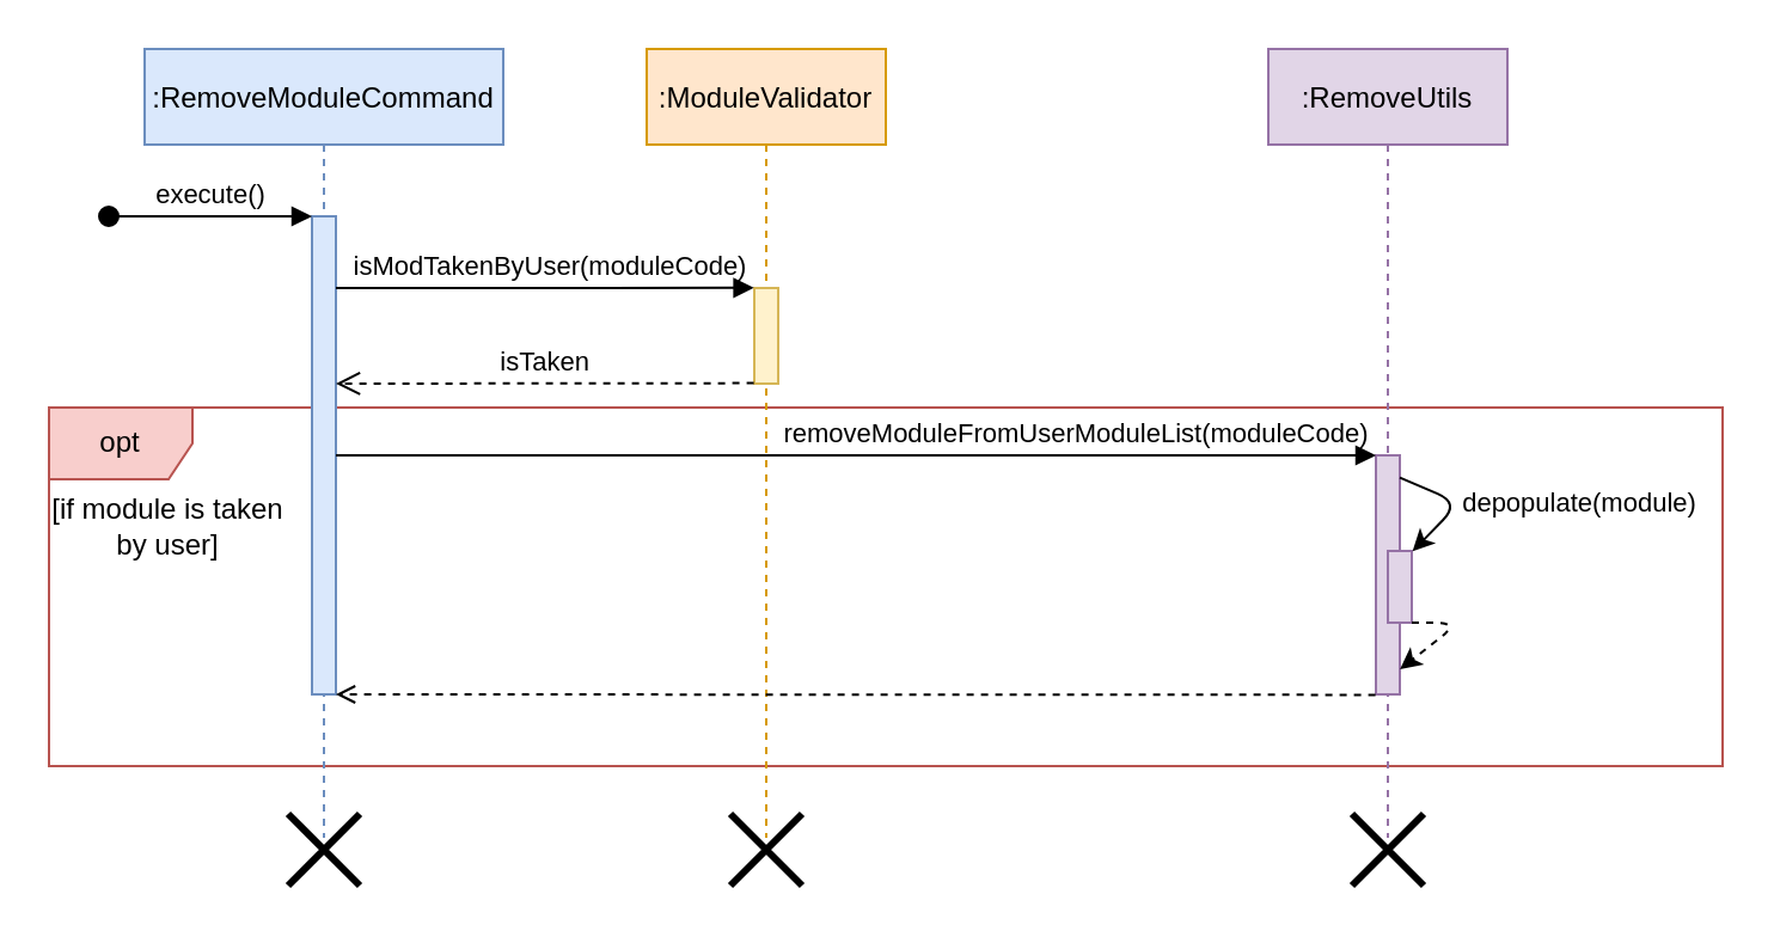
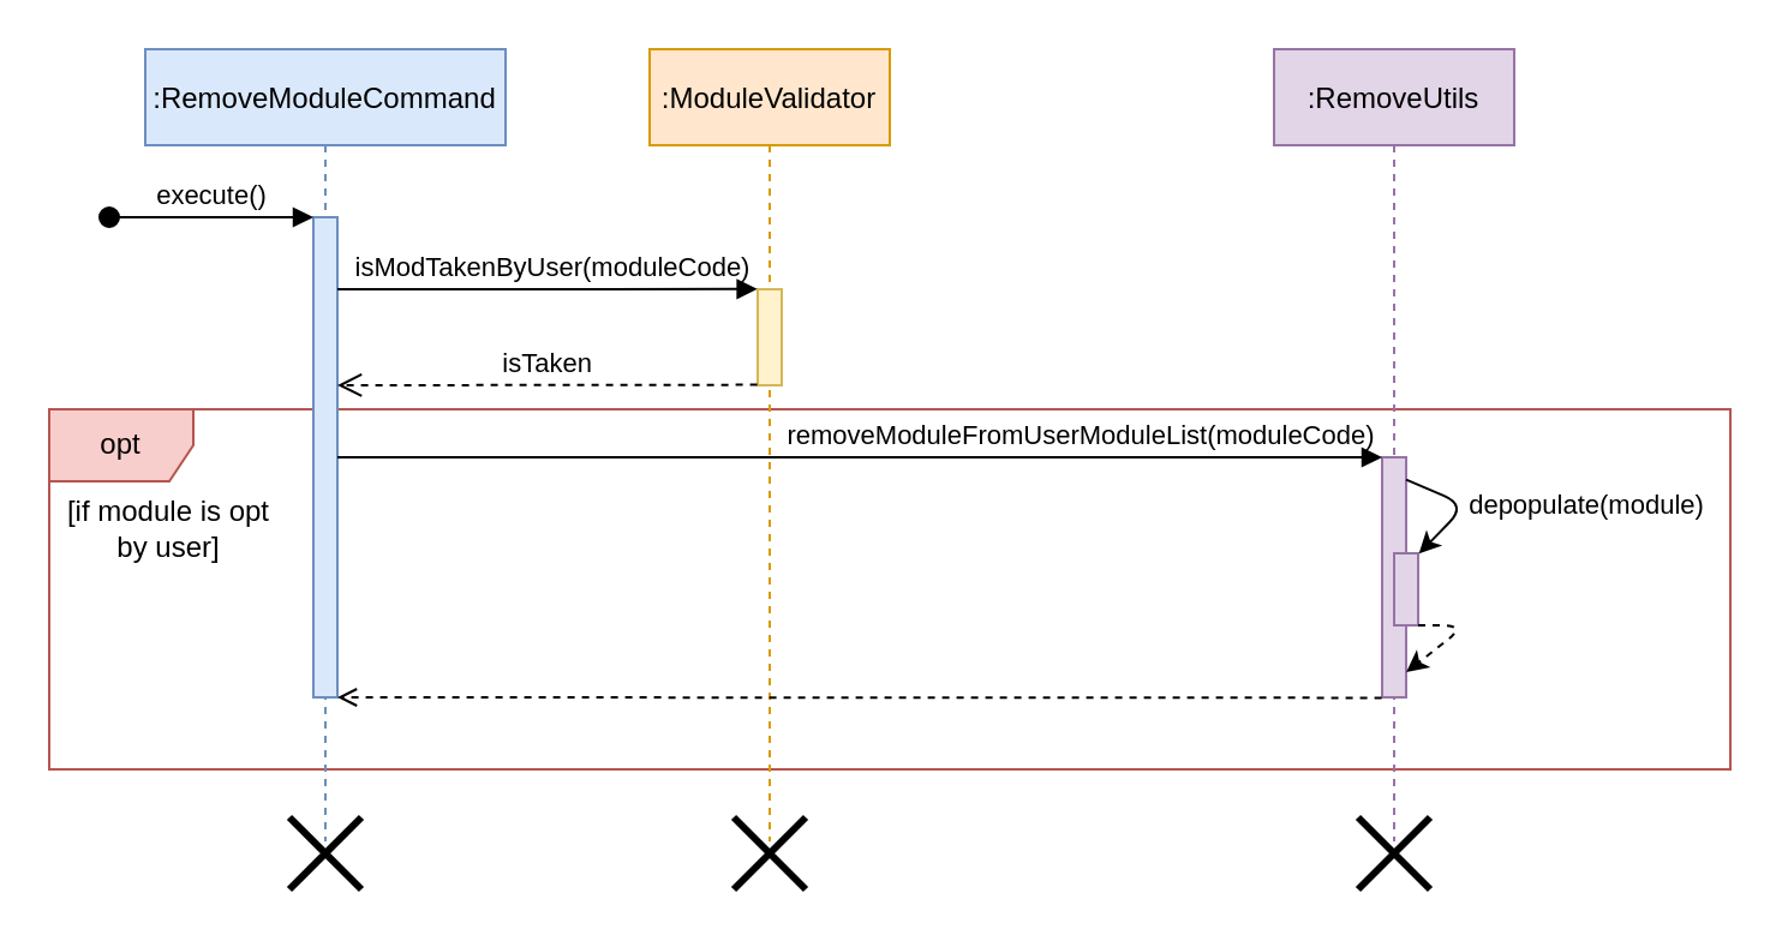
  <mxCell id="0" />
  <mxCell id="1" parent="0" />
  <mxCell id="2" value="opt" style="shape=umlFrame;whiteSpace=wrap;html=1;fillColor=#f8cecc;strokeColor=#b85450;" parent="1" vertex="1"><mxGeometry x="20" y="170" width="700" height="150" as="geometry" /></mxCell>
  <mxCell id="3" value=":RemoveModuleCommand" style="shape=umlLifeline;perimeter=lifelinePerimeter;container=1;collapsible=0;recursiveResize=0;rounded=0;shadow=0;strokeWidth=1;fillColor=#dae8fc;strokeColor=#6c8ebf;" parent="1" vertex="1"><mxGeometry x="60" y="20" width="150" height="330" as="geometry" /></mxCell>
  <mxCell id="4" value="" style="points=[];perimeter=orthogonalPerimeter;rounded=0;shadow=0;strokeWidth=1;fillColor=#dae8fc;strokeColor=#6c8ebf;" parent="3" vertex="1"><mxGeometry x="70" y="70" width="10" height="200" as="geometry" /></mxCell>
  <mxCell id="5" value="execute()" style="verticalAlign=bottom;startArrow=oval;endArrow=block;startSize=8;shadow=0;strokeWidth=1;labelBackgroundColor=none;" parent="3" target="4" edge="1"><mxGeometry relative="1" as="geometry"><mxPoint x="-15" y="70" as="sourcePoint" /></mxGeometry></mxCell>
  <mxCell id="6" value=":RemoveUtils" style="shape=umlLifeline;perimeter=lifelinePerimeter;container=1;collapsible=0;recursiveResize=0;rounded=0;shadow=0;strokeWidth=1;fillColor=#e1d5e7;strokeColor=#9673a6;" parent="1" vertex="1"><mxGeometry x="530" y="20" width="100" height="330" as="geometry" /></mxCell>
  <mxCell id="7" value="" style="points=[];perimeter=orthogonalPerimeter;rounded=0;shadow=0;strokeWidth=1;fillColor=#e1d5e7;strokeColor=#9673a6;" parent="6" vertex="1"><mxGeometry x="45" y="170" width="10" height="100" as="geometry" /></mxCell>
  <mxCell id="8" value="" style="points=[];perimeter=orthogonalPerimeter;rounded=0;shadow=0;strokeWidth=1;fillColor=#e1d5e7;strokeColor=#9673a6;" parent="6" vertex="1"><mxGeometry x="50" y="210" width="10" height="30" as="geometry" /></mxCell>
  <mxCell id="9" value="depopulate(module)" style="endArrow=classic;html=1;labelBackgroundColor=none;exitX=1;exitY=0.093;exitDx=0;exitDy=0;exitPerimeter=0;entryX=1.033;entryY=0.003;entryDx=0;entryDy=0;entryPerimeter=0;" parent="6" source="7" target="8" edge="1"><mxGeometry x="-0.017" y="50" width="50" height="50" relative="1" as="geometry"><mxPoint x="50" y="180" as="sourcePoint" /><mxPoint x="110" y="140" as="targetPoint" /><Array as="points"><mxPoint x="80" y="190" /></Array><mxPoint x="14" y="-35" as="offset" /></mxGeometry></mxCell>
  <mxCell id="10" value=":ModuleValidator" style="shape=umlLifeline;perimeter=lifelinePerimeter;container=1;collapsible=0;recursiveResize=0;rounded=0;shadow=0;strokeWidth=1;fillColor=#ffe6cc;strokeColor=#d79b00;" parent="1" vertex="1"><mxGeometry x="270" y="20" width="100" height="330" as="geometry" /></mxCell>
  <mxCell id="11" value="" style="points=[];perimeter=orthogonalPerimeter;rounded=0;shadow=0;strokeWidth=1;fillColor=#fff2cc;strokeColor=#d6b656;" parent="10" vertex="1"><mxGeometry x="45" y="100" width="10" height="40" as="geometry" /></mxCell>
  <mxCell id="12" value="isTaken" style="verticalAlign=bottom;endArrow=open;dashed=1;endSize=8;shadow=0;strokeWidth=1;labelBackgroundColor=none;exitX=-0.02;exitY=0.995;exitDx=0;exitDy=0;exitPerimeter=0;" parent="1" source="11" edge="1"><mxGeometry x="-0.003" relative="1" as="geometry"><mxPoint x="140" y="160" as="targetPoint" /><mxPoint x="310" y="160" as="sourcePoint" /><mxPoint as="offset" /></mxGeometry></mxCell>
  <mxCell id="13" value="isModTakenByUser(moduleCode)" style="verticalAlign=bottom;endArrow=block;shadow=0;strokeWidth=1;labelBackgroundColor=none;entryX=-0.02;entryY=-0.002;entryDx=0;entryDy=0;entryPerimeter=0;" parent="1" target="11" edge="1"><mxGeometry x="0.03" relative="1" as="geometry"><mxPoint x="140" y="120" as="sourcePoint" /><mxPoint x="670" y="110" as="targetPoint" /><mxPoint as="offset" /></mxGeometry></mxCell>
  <mxCell id="14" value="removeModuleFromUserModuleList(moduleCode)" style="verticalAlign=bottom;endArrow=block;shadow=0;strokeWidth=1;labelBackgroundColor=none;" parent="1" target="7" edge="1"><mxGeometry x="0.425" relative="1" as="geometry"><mxPoint x="140" y="190" as="sourcePoint" /><mxPoint x="330" y="190" as="targetPoint" /><mxPoint as="offset" /></mxGeometry></mxCell>
  <mxCell id="15" value="" style="endArrow=classic;html=1;labelBackgroundColor=none;entryX=1.005;entryY=0.895;entryDx=0;entryDy=0;entryPerimeter=0;dashed=1;" parent="1" target="7" edge="1"><mxGeometry width="50" height="50" relative="1" as="geometry"><mxPoint x="590" y="260" as="sourcePoint" /><mxPoint x="640" y="210" as="targetPoint" /><Array as="points"><mxPoint x="610" y="260" /></Array></mxGeometry></mxCell>
  <mxCell id="16" value="" style="endArrow=open;html=1;dashed=1;labelBackgroundColor=none;exitX=-0.02;exitY=1.002;exitDx=0;exitDy=0;exitPerimeter=0;endFill=0;" parent="1" source="7" target="4" edge="1"><mxGeometry width="50" height="50" relative="1" as="geometry"><mxPoint x="490" y="290" as="sourcePoint" /><mxPoint x="540" y="240" as="targetPoint" /></mxGeometry></mxCell>
- <mxCell id="17" value="[if module is taken by user]" style="text;html=1;strokeColor=none;fillColor=none;align=center;verticalAlign=middle;whiteSpace=wrap;rounded=0;" parent="1" vertex="1"><mxGeometry x="20" y="210" width="100" height="20" as="geometry" /></mxCell>
+ <mxCell id="17" value="[if module is opt by user]" style="text;html=1;strokeColor=none;fillColor=none;align=center;verticalAlign=middle;whiteSpace=wrap;rounded=0;" parent="1" vertex="1"><mxGeometry x="20" y="210" width="100" height="20" as="geometry" /></mxCell>
  <mxCell id="18" value="" style="shape=umlDestroy;whiteSpace=wrap;html=1;strokeWidth=3;" parent="1" vertex="1"><mxGeometry x="120" y="340" width="30" height="30" as="geometry" /></mxCell>
  <mxCell id="19" value="" style="shape=umlDestroy;whiteSpace=wrap;html=1;strokeWidth=3;" parent="1" vertex="1"><mxGeometry x="305" y="340" width="30" height="30" as="geometry" /></mxCell>
  <mxCell id="20" value="" style="shape=umlDestroy;whiteSpace=wrap;html=1;strokeWidth=3;" parent="1" vertex="1"><mxGeometry x="565" y="340" width="30" height="30" as="geometry" /></mxCell>
